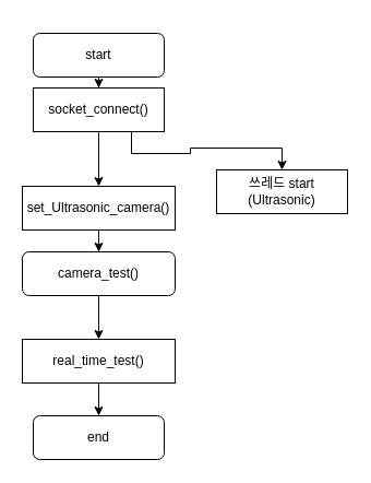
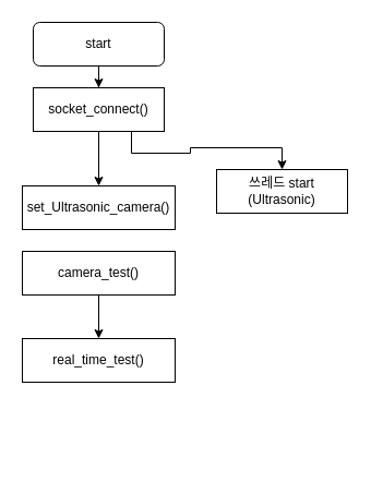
  <mxCell id="0" />
  <mxCell id="1" parent="0" />
  <mxCell id="2" value="" style="edgeStyle=orthogonalEdgeStyle;rounded=0;orthogonalLoop=1;jettySize=auto;html=1;" edge="1" parent="1" source="3" target="6"><mxGeometry relative="1" as="geometry" /></mxCell>
- <mxCell id="3" value="start" style="rounded=1;whiteSpace=wrap;html=1;fontSize=12;glass=0;strokeWidth=1;shadow=0;" parent="1" vertex="1"><mxGeometry x="30" y="30" width="120" height="40" as="geometry" /></mxCell>
+ <mxCell id="3" value="start" style="rounded=1;whiteSpace=wrap;html=1;fontSize=12;glass=0;strokeWidth=1;shadow=0;" parent="1" vertex="1"><mxGeometry x="30" y="20" width="120" height="40" as="geometry" /></mxCell>
  <mxCell id="4" style="edgeStyle=orthogonalEdgeStyle;rounded=0;orthogonalLoop=1;jettySize=auto;html=1;exitX=0.75;exitY=1;exitDx=0;exitDy=0;entryX=0.5;entryY=0;entryDx=0;entryDy=0;" edge="1" parent="1" source="6" target="13"><mxGeometry relative="1" as="geometry" /></mxCell>
  <mxCell id="5" value="" style="edgeStyle=orthogonalEdgeStyle;rounded=0;orthogonalLoop=1;jettySize=auto;html=1;" edge="1" parent="1" source="6" target="8"><mxGeometry relative="1" as="geometry" /></mxCell>
  <mxCell id="6" value="socket_connect()" style="rounded=0;whiteSpace=wrap;html=1;" vertex="1" parent="1"><mxGeometry x="30" y="80" width="120" height="40" as="geometry" /></mxCell>
- <mxCell id="7" value="" style="edgeStyle=orthogonalEdgeStyle;rounded=0;orthogonalLoop=1;jettySize=auto;html=1;" edge="1" parent="1" source="8" target="10"><mxGeometry relative="1" as="geometry" /></mxCell>
  <mxCell id="8" value="set_Ultrasonic_camera()" style="rounded=0;whiteSpace=wrap;html=1;" vertex="1" parent="1"><mxGeometry x="20" y="170" width="140" height="40" as="geometry" /></mxCell>
  <mxCell id="9" value="" style="edgeStyle=orthogonalEdgeStyle;rounded=0;orthogonalLoop=1;jettySize=auto;html=1;" edge="1" parent="1" source="10" target="12"><mxGeometry relative="1" as="geometry" /></mxCell>
- <mxCell id="10" value="camera_test()" style="whiteSpace=wrap;html=1;rounded=1;" vertex="1" parent="1"><mxGeometry x="20" y="230" width="140" height="40" as="geometry" /></mxCell>
- <mxCell id="11" style="edgeStyle=orthogonalEdgeStyle;rounded=0;orthogonalLoop=1;jettySize=auto;html=1;exitX=0.5;exitY=1;exitDx=0;exitDy=0;entryX=0.5;entryY=0;entryDx=0;entryDy=0;" edge="1" parent="1" source="12" target="14"><mxGeometry relative="1" as="geometry" /></mxCell>
+ <mxCell id="10" value="camera_test()" style="rounded=0;whiteSpace=wrap;html=1;" vertex="1" parent="1"><mxGeometry x="20" y="230" width="140" height="40" as="geometry" /></mxCell>
  <mxCell id="12" value="real_time_test()" style="rounded=0;whiteSpace=wrap;html=1;" vertex="1" parent="1"><mxGeometry x="20" y="310" width="140" height="40" as="geometry" /></mxCell>
  <mxCell id="13" value="쓰레드 start&lt;br&gt;(Ultrasonic)" style="rounded=0;whiteSpace=wrap;html=1;" vertex="1" parent="1"><mxGeometry x="198" y="155" width="120" height="40" as="geometry" /></mxCell>
- <mxCell id="14" value="end" style="rounded=1;whiteSpace=wrap;html=1;" vertex="1" parent="1"><mxGeometry x="30" y="380" width="120" height="40" as="geometry" /></mxCell>
